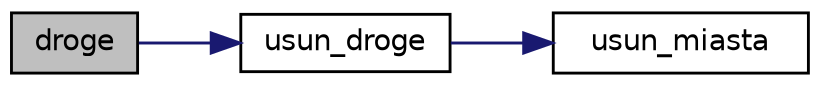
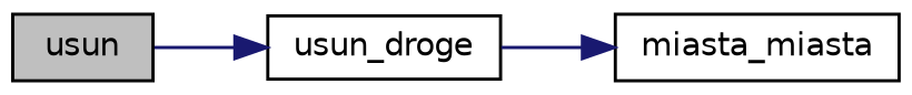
  digraph {
    rankdir=LR
    node [color=black fillcolor=white fontname=Helvetica fontsize=10 shape=record style=filled]
    edge [color=midnightblue fontname=Helvetica fontsize=10 labelfontname=Helvetica labelfontsize=10 style=solid]
-   n1 [fillcolor=grey75 fontcolor=black height=0.2 label=droge width=0.4]
+   n1 [fillcolor=grey75 fontcolor=black height=0.2 label=usun width=0.4]
    n2 [height=0.2 label=usun_droge width=0.4]
-   n3 [height=0.2 label=usun_miasta width=0.4]
+   n3 [height=0.2 label=miasta_miasta width=0.4]
    n1 -> n2
    n2 -> n3
  }
